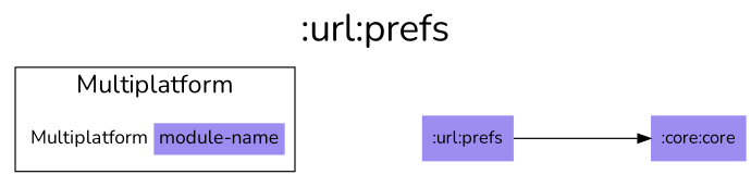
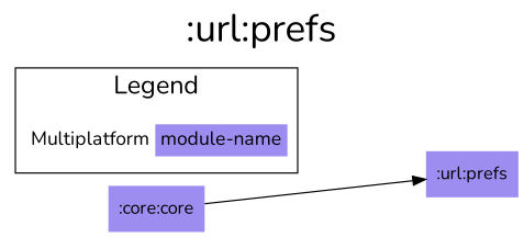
  digraph {
    fontname=Nunito
    fontsize=30
    label=":url:prefs"
    labelloc=t
    rankdir=LR
    ranksep=1.5
    node [fillcolor="#9D8DF1" fontname=Nunito shape=none style=filled]
    edge [dir=forward fontname=Nunito]
    n1 [fillcolor="#FFFFFF" fontsize=15 label=< <TABLE BORDER="0" CELLBORDER="0" CELLSPACING="0" CELLPADDING="4"> <TR><TD>Multiplatform</TD><TD BGCOLOR="#9D8DF1">module-name</TD></TR> </TABLE> > margin=0]
    ":url:prefs"
    n3 [label=":core:core"]
    subgraph sub_1 {
      rank=same
    }
    subgraph cluster_2 {
      fontsize=20
-     label=Multiplatform
+     label=Legend
      n1
    }
    n1 -> ":url:prefs" [style=invis]
-   ":url:prefs" -> n3
+   n3 -> ":url:prefs"
  }
